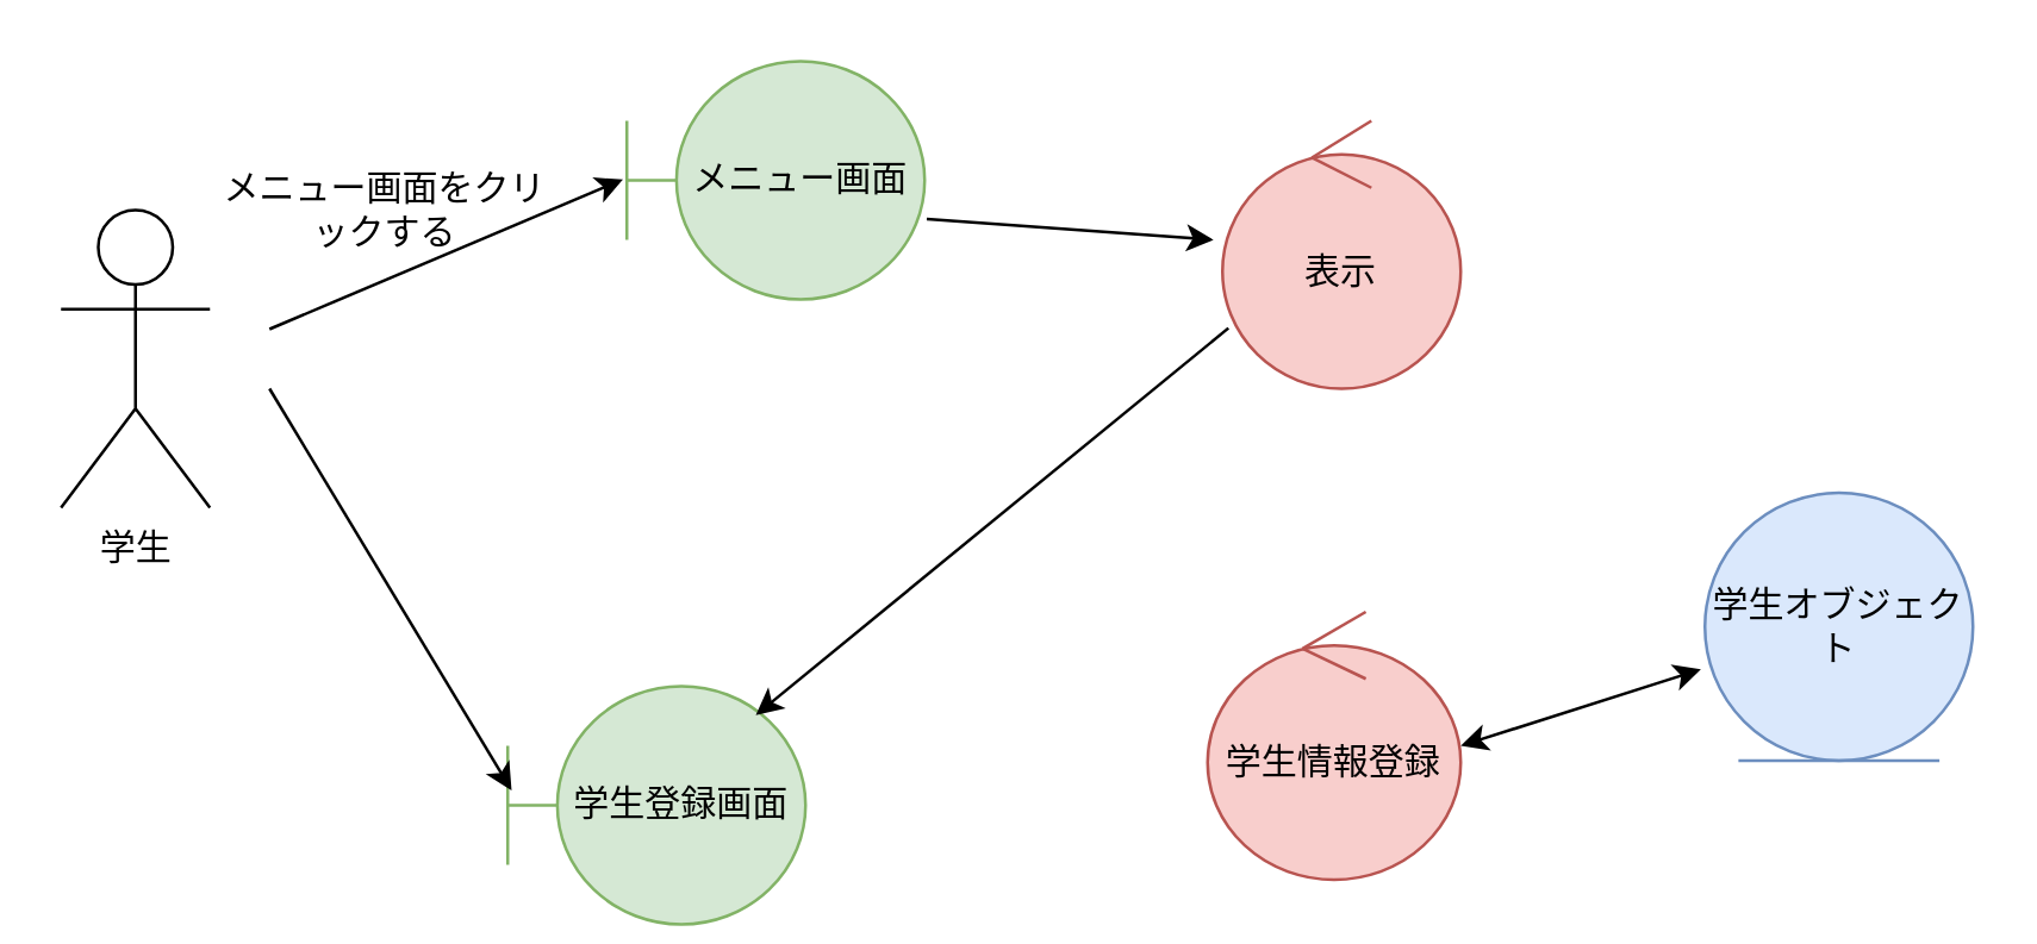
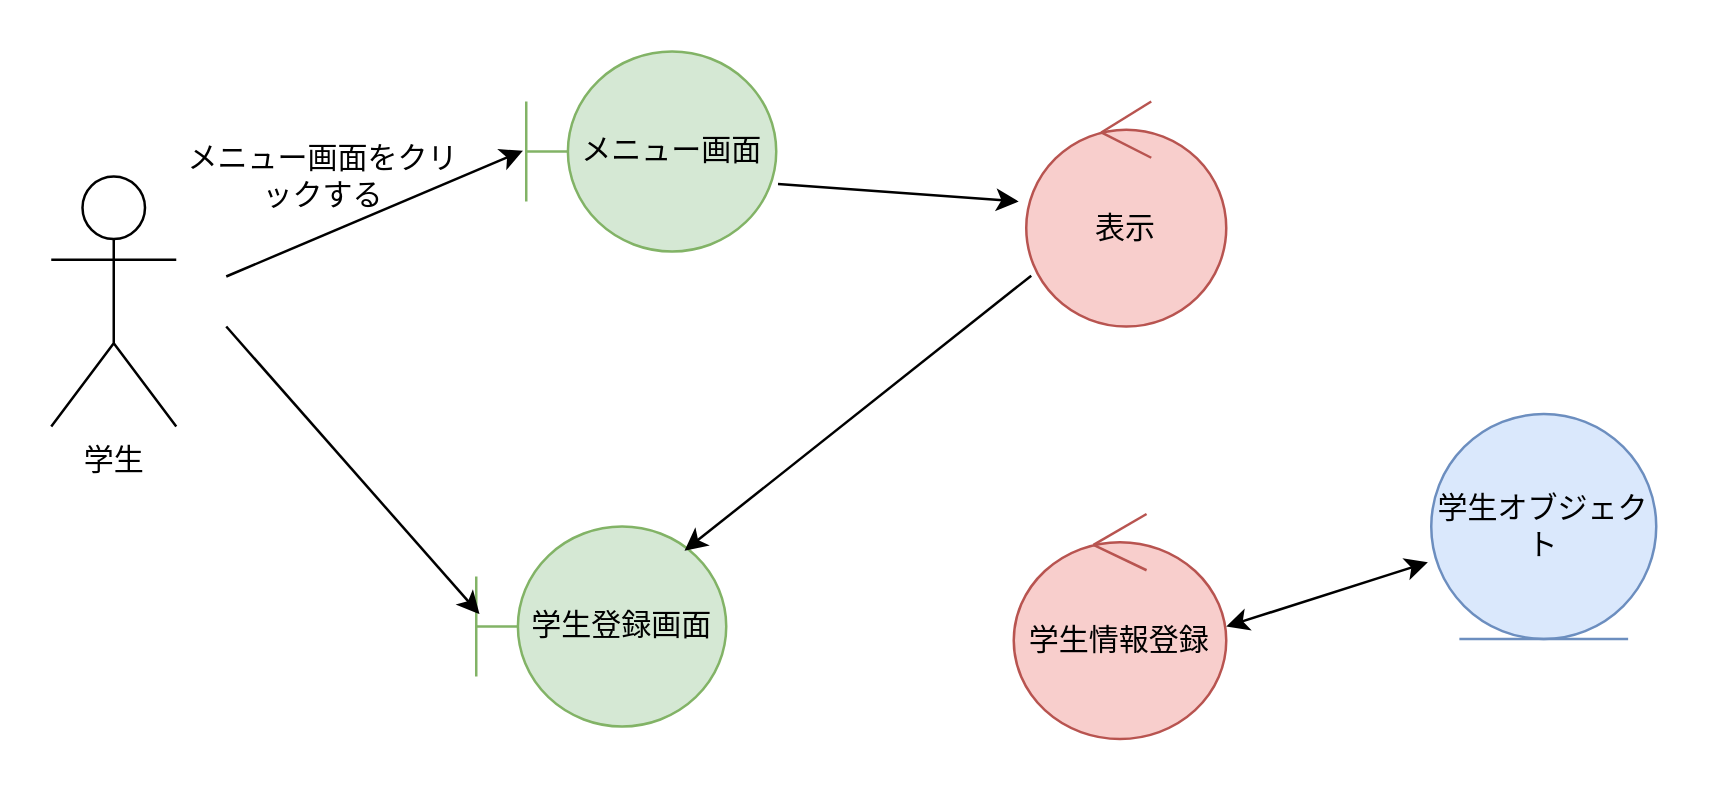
  <mxCell id="0" />
  <mxCell id="1" parent="0" />
  <mxCell id="2" value="学生" style="shape=umlActor;verticalLabelPosition=bottom;verticalAlign=top;html=1;" vertex="1" parent="1"><mxGeometry x="20" y="70" width="50" height="100" as="geometry" /></mxCell>
  <mxCell id="3" value="メニュー画面" style="shape=umlBoundary;whiteSpace=wrap;html=1;fillColor=#d5e8d4;strokeColor=#82b366;" vertex="1" parent="1"><mxGeometry x="210" y="20" width="100" height="80" as="geometry" /></mxCell>
  <mxCell id="4" value="表示" style="ellipse;shape=umlControl;whiteSpace=wrap;html=1;fillColor=#f8cecc;strokeColor=#b85450;" vertex="1" parent="1"><mxGeometry x="410" y="40" width="80" height="90" as="geometry" /></mxCell>
- <mxCell id="5" value="学生登録画面" style="shape=umlBoundary;whiteSpace=wrap;html=1;fillColor=#d5e8d4;strokeColor=#82b366;" vertex="1" parent="1"><mxGeometry x="170" y="230" width="100" height="80" as="geometry" /></mxCell>
+ <mxCell id="5" value="学生登録画面" style="shape=umlBoundary;whiteSpace=wrap;html=1;fillColor=#d5e8d4;strokeColor=#82b366;" vertex="1" parent="1"><mxGeometry x="190" y="210" width="100" height="80" as="geometry" /></mxCell>
  <mxCell id="6" value="学生情報登録" style="ellipse;shape=umlControl;whiteSpace=wrap;html=1;fillColor=#f8cecc;strokeColor=#b85450;" vertex="1" parent="1"><mxGeometry x="405" y="205" width="85" height="90" as="geometry" /></mxCell>
  <mxCell id="7" value="" style="endArrow=classic;html=1;rounded=0;entryX=-0.013;entryY=0.496;entryDx=0;entryDy=0;entryPerimeter=0;" edge="1" parent="1" target="3"><mxGeometry width="50" height="50" relative="1" as="geometry"><mxPoint x="90" y="110" as="sourcePoint" /><mxPoint x="390" y="220" as="targetPoint" /></mxGeometry></mxCell>
  <mxCell id="8" value="メニュー画面をクリックする" style="rounded=0;whiteSpace=wrap;html=1;fillColor=none;strokeColor=none;" vertex="1" parent="1"><mxGeometry x="69" y="40" width="120" height="60" as="geometry" /></mxCell>
  <mxCell id="9" value="" style="endArrow=classic;html=1;rounded=0;exitX=1.007;exitY=0.663;exitDx=0;exitDy=0;exitPerimeter=0;" edge="1" parent="1" source="3"><mxGeometry width="50" height="50" relative="1" as="geometry"><mxPoint x="340" y="270" as="sourcePoint" /><mxPoint x="407" y="80" as="targetPoint" /></mxGeometry></mxCell>
  <mxCell id="10" value="" style="endArrow=classic;html=1;rounded=0;entryX=0.013;entryY=0.438;entryDx=0;entryDy=0;entryPerimeter=0;" edge="1" parent="1" target="5"><mxGeometry width="50" height="50" relative="1" as="geometry"><mxPoint x="90" y="130" as="sourcePoint" /><mxPoint x="390" y="220" as="targetPoint" /></mxGeometry></mxCell>
  <mxCell id="11" value="" style="endArrow=classic;html=1;rounded=0;exitX=0.025;exitY=0.774;exitDx=0;exitDy=0;exitPerimeter=0;entryX=0.833;entryY=0.121;entryDx=0;entryDy=0;entryPerimeter=0;" edge="1" parent="1" source="4" target="5"><mxGeometry width="50" height="50" relative="1" as="geometry"><mxPoint x="340" y="270" as="sourcePoint" /><mxPoint x="390" y="220" as="targetPoint" /></mxGeometry></mxCell>
  <mxCell id="12" value="学生オブジェクト" style="ellipse;shape=umlEntity;whiteSpace=wrap;html=1;fillColor=#dae8fc;strokeColor=#6c8ebf;" vertex="1" parent="1"><mxGeometry x="572" y="165" width="90" height="90" as="geometry" /></mxCell>
  <mxCell id="13" value="" style="endArrow=classic;startArrow=classic;html=1;rounded=0;entryX=-0.015;entryY=0.659;entryDx=0;entryDy=0;entryPerimeter=0;" edge="1" parent="1" target="12"><mxGeometry width="50" height="50" relative="1" as="geometry"><mxPoint x="490" y="250" as="sourcePoint" /><mxPoint x="460" y="220" as="targetPoint" /></mxGeometry></mxCell>
